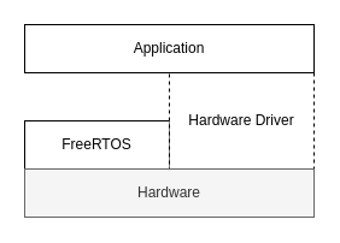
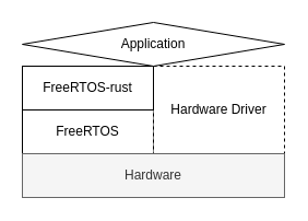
  <mxCell id="0" />
  <mxCell id="1" parent="0" />
  <mxCell id="2" value="FreeRTOS" style="rounded=0;whiteSpace=wrap;html=1;" vertex="1" parent="1"><mxGeometry x="20" y="100" width="120" height="40" as="geometry" /></mxCell>
  <mxCell id="3" value="Hardware Driver" style="rounded=0;whiteSpace=wrap;html=1;dashed=1;" vertex="1" parent="1"><mxGeometry x="140" y="60" width="120" height="80" as="geometry" /></mxCell>
  <mxCell id="4" value="Hardware" style="rounded=0;whiteSpace=wrap;html=1;fillColor=#f5f5f5;fontColor=#333333;strokeColor=#666666;" vertex="1" parent="1"><mxGeometry x="20" y="140" width="240" height="40" as="geometry" /></mxCell>
- <mxCell id="6" value="Application" style="rounded=0;whiteSpace=wrap;html=1;" vertex="1" parent="1"><mxGeometry x="20" y="20" width="240" height="40" as="geometry" /></mxCell>
+ <mxCell id="5" value="FreeRTOS-rust" style="rounded=0;whiteSpace=wrap;html=1;" vertex="1" parent="1"><mxGeometry x="20" y="60" width="120" height="40" as="geometry" /></mxCell>
+ <mxCell id="6" value="Application" style="rhombus;whiteSpace=wrap;html=1;" vertex="1" parent="1"><mxGeometry x="20" y="20" width="240" height="40" as="geometry" /></mxCell>
